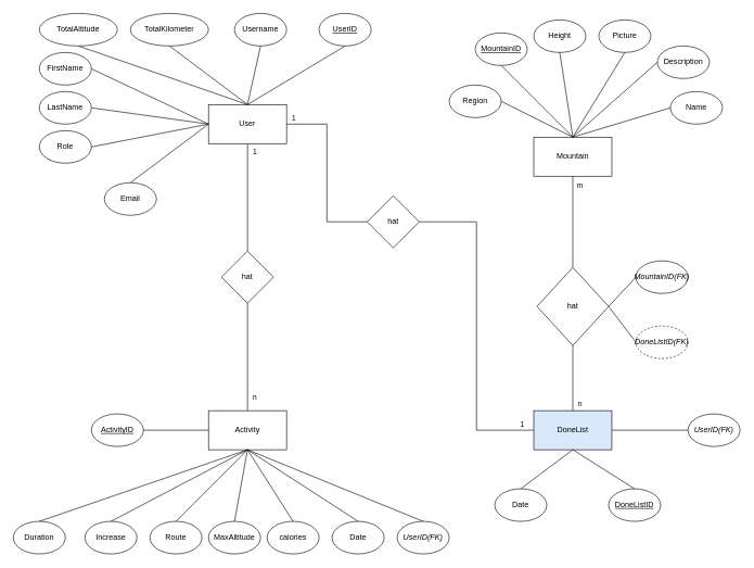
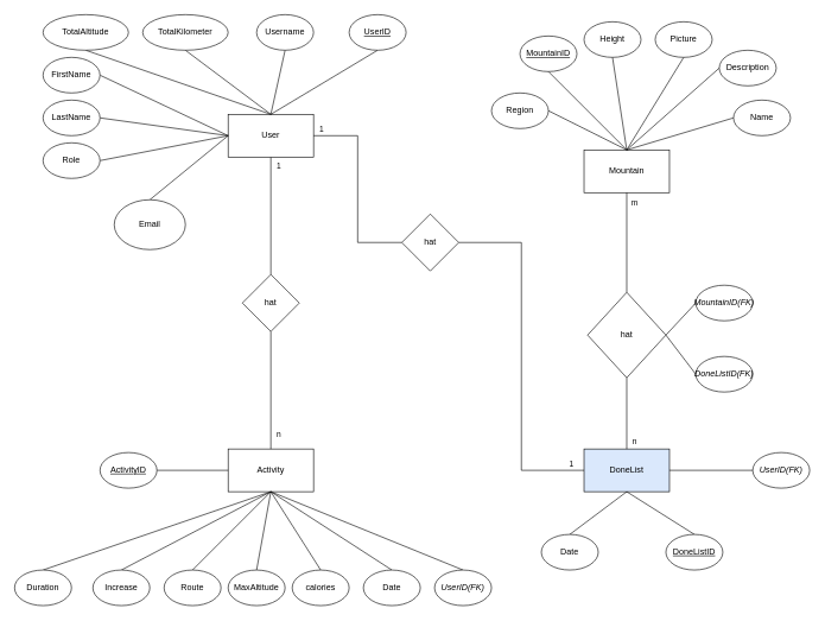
  <mxCell id="0" />
  <mxCell id="1" parent="0" />
  <mxCell id="2" style="edgeStyle=orthogonalEdgeStyle;rounded=0;orthogonalLoop=1;jettySize=auto;html=1;exitX=0.5;exitY=1;exitDx=0;exitDy=0;entryX=0.5;entryY=0;entryDx=0;entryDy=0;endArrow=none;endFill=0;" parent="1" source="4" target="68" edge="1"><mxGeometry relative="1" as="geometry" /></mxCell>
  <mxCell id="3" value="1" style="edgeLabel;html=1;align=center;verticalAlign=middle;resizable=0;points=[];" parent="2" vertex="1" connectable="0"><mxGeometry x="-0.104" y="3" relative="1" as="geometry"><mxPoint x="7" y="-63" as="offset" /></mxGeometry></mxCell>
  <mxCell id="4" value="User" style="rounded=0;whiteSpace=wrap;html=1;" parent="1" vertex="1"><mxGeometry x="320" y="160" width="120" height="60" as="geometry" /></mxCell>
  <mxCell id="5" value="Activity" style="rounded=0;whiteSpace=wrap;html=1;" parent="1" vertex="1"><mxGeometry x="320" y="630" width="120" height="60" as="geometry" /></mxCell>
  <mxCell id="6" value="Mountain" style="rounded=0;whiteSpace=wrap;html=1;" parent="1" vertex="1"><mxGeometry x="820" y="210" width="120" height="60" as="geometry" /></mxCell>
  <mxCell id="7" style="edgeStyle=orthogonalEdgeStyle;rounded=0;orthogonalLoop=1;jettySize=auto;html=1;exitX=0;exitY=0.5;exitDx=0;exitDy=0;entryX=1;entryY=0.5;entryDx=0;entryDy=0;endArrow=none;endFill=0;" parent="1" source="9" target="61" edge="1"><mxGeometry relative="1" as="geometry" /></mxCell>
  <mxCell id="8" value="1" style="edgeLabel;html=1;align=center;verticalAlign=middle;resizable=0;points=[];" parent="7" vertex="1" connectable="0"><mxGeometry x="-0.766" relative="1" as="geometry"><mxPoint x="39" y="-10" as="offset" /></mxGeometry></mxCell>
  <mxCell id="9" value="DoneList" style="rounded=0;whiteSpace=wrap;html=1;fillColor=#dae8fc;" parent="1" vertex="1"><mxGeometry x="820" y="630" width="120" height="60" as="geometry" /></mxCell>
  <mxCell id="10" style="edgeStyle=none;rounded=0;orthogonalLoop=1;jettySize=auto;html=1;exitX=0.5;exitY=1;exitDx=0;exitDy=0;entryX=0.5;entryY=0;entryDx=0;entryDy=0;endArrow=none;endFill=0;" parent="1" source="11" target="4" edge="1"><mxGeometry relative="1" as="geometry" /></mxCell>
  <mxCell id="11" value="Username" style="ellipse;whiteSpace=wrap;html=1;" parent="1" vertex="1"><mxGeometry x="360" y="20" width="80" height="50" as="geometry" /></mxCell>
  <mxCell id="12" style="rounded=0;orthogonalLoop=1;jettySize=auto;html=1;exitX=0.5;exitY=1;exitDx=0;exitDy=0;entryX=0.5;entryY=0;entryDx=0;entryDy=0;endArrow=none;endFill=0;" parent="1" source="13" target="4" edge="1"><mxGeometry relative="1" as="geometry" /></mxCell>
  <mxCell id="13" value="&lt;u&gt;UserID&lt;/u&gt;" style="ellipse;whiteSpace=wrap;html=1;" parent="1" vertex="1"><mxGeometry x="490" y="20" width="80" height="50" as="geometry" /></mxCell>
  <mxCell id="14" style="edgeStyle=none;rounded=0;orthogonalLoop=1;jettySize=auto;html=1;exitX=1;exitY=0.5;exitDx=0;exitDy=0;entryX=0;entryY=0.5;entryDx=0;entryDy=0;endArrow=none;endFill=0;" parent="1" source="15" target="4" edge="1"><mxGeometry relative="1" as="geometry" /></mxCell>
  <mxCell id="15" value="FirstName" style="ellipse;whiteSpace=wrap;html=1;" parent="1" vertex="1"><mxGeometry x="60" y="80" width="80" height="50" as="geometry" /></mxCell>
  <mxCell id="16" style="edgeStyle=none;rounded=0;orthogonalLoop=1;jettySize=auto;html=1;exitX=1;exitY=0.5;exitDx=0;exitDy=0;entryX=0;entryY=0.5;entryDx=0;entryDy=0;endArrow=none;endFill=0;" parent="1" source="17" target="4" edge="1"><mxGeometry relative="1" as="geometry" /></mxCell>
  <mxCell id="17" value="LastName" style="ellipse;whiteSpace=wrap;html=1;" parent="1" vertex="1"><mxGeometry x="60" y="140" width="80" height="50" as="geometry" /></mxCell>
  <mxCell id="18" style="edgeStyle=none;rounded=0;orthogonalLoop=1;jettySize=auto;html=1;exitX=0.5;exitY=1;exitDx=0;exitDy=0;entryX=0.5;entryY=0;entryDx=0;entryDy=0;endArrow=none;endFill=0;" parent="1" source="19" target="4" edge="1"><mxGeometry relative="1" as="geometry" /></mxCell>
  <mxCell id="19" value="TotalKilometer" style="ellipse;whiteSpace=wrap;html=1;" parent="1" vertex="1"><mxGeometry x="200" y="20" width="120" height="50" as="geometry" /></mxCell>
  <mxCell id="20" style="edgeStyle=none;rounded=0;orthogonalLoop=1;jettySize=auto;html=1;exitX=0.5;exitY=0;exitDx=0;exitDy=0;entryX=0;entryY=0.5;entryDx=0;entryDy=0;endArrow=none;endFill=0;" parent="1" source="21" target="4" edge="1"><mxGeometry relative="1" as="geometry" /></mxCell>
- <mxCell id="21" value="Email" style="ellipse;whiteSpace=wrap;html=1;" parent="1" vertex="1"><mxGeometry x="160" y="280" width="80" height="50" as="geometry" /></mxCell>
+ <mxCell id="21" value="Email" style="ellipse;whiteSpace=wrap;html=1;" parent="1" vertex="1"><mxGeometry x="160" y="280" width="100" height="70" as="geometry" /></mxCell>
  <mxCell id="22" style="edgeStyle=none;rounded=0;orthogonalLoop=1;jettySize=auto;html=1;exitX=1;exitY=0.5;exitDx=0;exitDy=0;entryX=0;entryY=0.5;entryDx=0;entryDy=0;endArrow=none;endFill=0;" parent="1" source="23" target="4" edge="1"><mxGeometry relative="1" as="geometry" /></mxCell>
  <mxCell id="23" value="Role" style="ellipse;whiteSpace=wrap;html=1;" parent="1" vertex="1"><mxGeometry x="60" y="200" width="80" height="50" as="geometry" /></mxCell>
  <mxCell id="24" style="edgeStyle=none;rounded=0;orthogonalLoop=1;jettySize=auto;html=1;exitX=0.5;exitY=1;exitDx=0;exitDy=0;entryX=0.5;entryY=0;entryDx=0;entryDy=0;endArrow=none;endFill=0;" parent="1" source="25" target="4" edge="1"><mxGeometry relative="1" as="geometry" /></mxCell>
  <mxCell id="25" value="TotalAltitude" style="ellipse;whiteSpace=wrap;html=1;" parent="1" vertex="1"><mxGeometry x="60" y="20" width="120" height="50" as="geometry" /></mxCell>
  <mxCell id="26" style="edgeStyle=none;rounded=0;orthogonalLoop=1;jettySize=auto;html=1;exitX=0.5;exitY=1;exitDx=0;exitDy=0;entryX=0.5;entryY=0;entryDx=0;entryDy=0;endArrow=none;endFill=0;" parent="1" source="27" target="6" edge="1"><mxGeometry relative="1" as="geometry" /></mxCell>
  <mxCell id="27" value="&lt;u&gt;MountainID&lt;/u&gt;" style="ellipse;whiteSpace=wrap;html=1;" parent="1" vertex="1"><mxGeometry x="730" y="50" width="80" height="50" as="geometry" /></mxCell>
  <mxCell id="28" style="edgeStyle=none;rounded=0;orthogonalLoop=1;jettySize=auto;html=1;exitX=0.5;exitY=1;exitDx=0;exitDy=0;entryX=0.5;entryY=0;entryDx=0;entryDy=0;endArrow=none;endFill=0;" parent="1" source="29" target="6" edge="1"><mxGeometry relative="1" as="geometry" /></mxCell>
  <mxCell id="29" value="Height" style="ellipse;whiteSpace=wrap;html=1;" parent="1" vertex="1"><mxGeometry x="820" y="30" width="80" height="50" as="geometry" /></mxCell>
  <mxCell id="30" style="edgeStyle=none;rounded=0;orthogonalLoop=1;jettySize=auto;html=1;exitX=0.5;exitY=1;exitDx=0;exitDy=0;entryX=0.5;entryY=0;entryDx=0;entryDy=0;endArrow=none;endFill=0;" parent="1" source="31" target="6" edge="1"><mxGeometry relative="1" as="geometry" /></mxCell>
  <mxCell id="31" value="Picture" style="ellipse;whiteSpace=wrap;html=1;" parent="1" vertex="1"><mxGeometry x="920" y="30" width="80" height="50" as="geometry" /></mxCell>
  <mxCell id="32" style="edgeStyle=none;rounded=0;orthogonalLoop=1;jettySize=auto;html=1;exitX=1;exitY=0.5;exitDx=0;exitDy=0;entryX=0.5;entryY=0;entryDx=0;entryDy=0;endArrow=none;endFill=0;" parent="1" source="33" target="6" edge="1"><mxGeometry relative="1" as="geometry" /></mxCell>
  <mxCell id="33" value="Region" style="ellipse;whiteSpace=wrap;html=1;" parent="1" vertex="1"><mxGeometry x="690" y="130" width="80" height="50" as="geometry" /></mxCell>
  <mxCell id="34" style="edgeStyle=none;rounded=0;orthogonalLoop=1;jettySize=auto;html=1;exitX=0;exitY=0.5;exitDx=0;exitDy=0;entryX=0.5;entryY=0;entryDx=0;entryDy=0;endArrow=none;endFill=0;" parent="1" source="35" target="6" edge="1"><mxGeometry relative="1" as="geometry" /></mxCell>
  <mxCell id="35" value="Description" style="ellipse;whiteSpace=wrap;html=1;" parent="1" vertex="1"><mxGeometry x="1010" y="70" width="80" height="50" as="geometry" /></mxCell>
  <mxCell id="36" style="edgeStyle=none;rounded=0;orthogonalLoop=1;jettySize=auto;html=1;exitX=0.5;exitY=0;exitDx=0;exitDy=0;entryX=0.5;entryY=1;entryDx=0;entryDy=0;endArrow=none;endFill=0;" parent="1" source="37" target="9" edge="1"><mxGeometry relative="1" as="geometry" /></mxCell>
  <mxCell id="37" value="&lt;u&gt;DoneListID&lt;/u&gt;" style="ellipse;whiteSpace=wrap;html=1;" parent="1" vertex="1"><mxGeometry x="935" y="750" width="80" height="50" as="geometry" /></mxCell>
  <mxCell id="38" style="edgeStyle=none;rounded=0;orthogonalLoop=1;jettySize=auto;html=1;exitX=0.5;exitY=0;exitDx=0;exitDy=0;entryX=0.5;entryY=1;entryDx=0;entryDy=0;endArrow=none;endFill=0;" parent="1" source="39" target="9" edge="1"><mxGeometry relative="1" as="geometry" /></mxCell>
  <mxCell id="39" value="Date" style="ellipse;whiteSpace=wrap;html=1;" parent="1" vertex="1"><mxGeometry x="760" y="750" width="80" height="50" as="geometry" /></mxCell>
  <mxCell id="40" style="edgeStyle=none;rounded=0;orthogonalLoop=1;jettySize=auto;html=1;exitX=1;exitY=0.5;exitDx=0;exitDy=0;entryX=0;entryY=0.5;entryDx=0;entryDy=0;endArrow=none;endFill=0;" parent="1" source="41" target="5" edge="1"><mxGeometry relative="1" as="geometry" /></mxCell>
  <mxCell id="41" value="&lt;u&gt;ActivityID&lt;/u&gt;" style="ellipse;whiteSpace=wrap;html=1;" parent="1" vertex="1"><mxGeometry x="140" y="635" width="80" height="50" as="geometry" /></mxCell>
  <mxCell id="42" style="edgeStyle=none;rounded=0;orthogonalLoop=1;jettySize=auto;html=1;exitX=0.5;exitY=0;exitDx=0;exitDy=0;entryX=0.5;entryY=1;entryDx=0;entryDy=0;endArrow=none;endFill=0;" parent="1" source="43" target="5" edge="1"><mxGeometry relative="1" as="geometry" /></mxCell>
  <mxCell id="43" value="MaxAltitude" style="ellipse;whiteSpace=wrap;html=1;" parent="1" vertex="1"><mxGeometry x="320" y="800" width="80" height="50" as="geometry" /></mxCell>
  <mxCell id="44" style="edgeStyle=none;rounded=0;orthogonalLoop=1;jettySize=auto;html=1;exitX=0.5;exitY=0;exitDx=0;exitDy=0;entryX=0.5;entryY=1;entryDx=0;entryDy=0;endArrow=none;endFill=0;" parent="1" source="45" target="5" edge="1"><mxGeometry relative="1" as="geometry" /></mxCell>
  <mxCell id="45" value="Increase" style="ellipse;whiteSpace=wrap;html=1;" parent="1" vertex="1"><mxGeometry x="130" y="800" width="80" height="50" as="geometry" /></mxCell>
  <mxCell id="46" style="edgeStyle=none;rounded=0;orthogonalLoop=1;jettySize=auto;html=1;exitX=0.5;exitY=0;exitDx=0;exitDy=0;entryX=0.5;entryY=1;entryDx=0;entryDy=0;endArrow=none;endFill=0;" parent="1" source="47" target="5" edge="1"><mxGeometry relative="1" as="geometry" /></mxCell>
  <mxCell id="47" value="Duration" style="ellipse;whiteSpace=wrap;html=1;" parent="1" vertex="1"><mxGeometry x="20" y="800" width="80" height="50" as="geometry" /></mxCell>
  <mxCell id="48" style="edgeStyle=none;rounded=0;orthogonalLoop=1;jettySize=auto;html=1;exitX=0.5;exitY=0;exitDx=0;exitDy=0;entryX=0.5;entryY=1;entryDx=0;entryDy=0;endArrow=none;endFill=0;" parent="1" source="49" target="5" edge="1"><mxGeometry relative="1" as="geometry" /></mxCell>
  <mxCell id="49" value="calories" style="ellipse;whiteSpace=wrap;html=1;" parent="1" vertex="1"><mxGeometry x="410" y="800" width="80" height="50" as="geometry" /></mxCell>
  <mxCell id="50" style="edgeStyle=none;rounded=0;orthogonalLoop=1;jettySize=auto;html=1;exitX=0.5;exitY=1;exitDx=0;exitDy=0;entryX=0.5;entryY=0;entryDx=0;entryDy=0;endArrow=none;endFill=0;" parent="1" source="54" target="9" edge="1"><mxGeometry relative="1" as="geometry" /></mxCell>
  <mxCell id="51" value="n" style="edgeLabel;html=1;align=center;verticalAlign=middle;resizable=0;points=[];" parent="50" vertex="1" connectable="0"><mxGeometry x="0.667" y="2" relative="1" as="geometry"><mxPoint x="8" y="6" as="offset" /></mxGeometry></mxCell>
  <mxCell id="52" style="edgeStyle=none;rounded=0;orthogonalLoop=1;jettySize=auto;html=1;exitX=0.5;exitY=0;exitDx=0;exitDy=0;entryX=0.5;entryY=1;entryDx=0;entryDy=0;endArrow=none;endFill=0;" parent="1" source="54" target="6" edge="1"><mxGeometry relative="1" as="geometry" /></mxCell>
  <mxCell id="53" value="m" style="edgeLabel;html=1;align=center;verticalAlign=middle;resizable=0;points=[];" parent="52" vertex="1" connectable="0"><mxGeometry x="0.394" y="1" relative="1" as="geometry"><mxPoint x="11" y="-28" as="offset" /></mxGeometry></mxCell>
  <mxCell id="54" value="hat" style="rhombus;whiteSpace=wrap;html=1;" parent="1" vertex="1"><mxGeometry x="825" y="410" width="110" height="120" as="geometry" /></mxCell>
  <mxCell id="55" style="edgeStyle=none;rounded=0;orthogonalLoop=1;jettySize=auto;html=1;exitX=0;exitY=0.5;exitDx=0;exitDy=0;entryX=1;entryY=0.5;entryDx=0;entryDy=0;endArrow=none;endFill=0;" parent="1" source="56" target="54" edge="1"><mxGeometry relative="1" as="geometry" /></mxCell>
  <mxCell id="56" value="&lt;i&gt;MountainID(FK)&lt;/i&gt;" style="ellipse;whiteSpace=wrap;html=1;" parent="1" vertex="1"><mxGeometry x="977" y="400" width="80" height="50" as="geometry" /></mxCell>
  <mxCell id="57" style="edgeStyle=none;rounded=0;orthogonalLoop=1;jettySize=auto;html=1;exitX=0;exitY=0.5;exitDx=0;exitDy=0;entryX=1;entryY=0.5;entryDx=0;entryDy=0;endArrow=none;endFill=0;" parent="1" source="58" target="54" edge="1"><mxGeometry relative="1" as="geometry" /></mxCell>
- <mxCell id="58" value="&lt;i&gt;DoneListID(FK)&lt;/i&gt;" style="ellipse;whiteSpace=wrap;html=1;dashed=1;" parent="1" vertex="1"><mxGeometry x="977" y="500" width="80" height="50" as="geometry" /></mxCell>
+ <mxCell id="58" value="&lt;i&gt;DoneListID(FK)&lt;/i&gt;" style="ellipse;whiteSpace=wrap;html=1;" parent="1" vertex="1"><mxGeometry x="977" y="500" width="80" height="50" as="geometry" /></mxCell>
  <mxCell id="59" style="edgeStyle=orthogonalEdgeStyle;rounded=0;orthogonalLoop=1;jettySize=auto;html=1;exitX=0;exitY=0.5;exitDx=0;exitDy=0;entryX=1;entryY=0.5;entryDx=0;entryDy=0;endArrow=none;endFill=0;" parent="1" source="61" target="4" edge="1"><mxGeometry relative="1" as="geometry" /></mxCell>
  <mxCell id="60" value="1" style="edgeLabel;html=1;align=center;verticalAlign=middle;resizable=0;points=[];" parent="59" vertex="1" connectable="0"><mxGeometry x="0.4" relative="1" as="geometry"><mxPoint x="-52" y="-30" as="offset" /></mxGeometry></mxCell>
  <mxCell id="61" value="hat" style="rhombus;whiteSpace=wrap;html=1;" parent="1" vertex="1"><mxGeometry x="564" y="300" width="80" height="80" as="geometry" /></mxCell>
  <mxCell id="62" style="edgeStyle=orthogonalEdgeStyle;rounded=0;orthogonalLoop=1;jettySize=auto;html=1;exitX=0;exitY=0.5;exitDx=0;exitDy=0;entryX=1;entryY=0.5;entryDx=0;entryDy=0;endArrow=none;endFill=0;" parent="1" source="63" target="9" edge="1"><mxGeometry relative="1" as="geometry" /></mxCell>
  <mxCell id="63" value="&lt;i&gt;UserID(FK)&lt;/i&gt;" style="ellipse;whiteSpace=wrap;html=1;" parent="1" vertex="1"><mxGeometry x="1057" y="635" width="80" height="50" as="geometry" /></mxCell>
  <mxCell id="64" style="rounded=0;orthogonalLoop=1;jettySize=auto;html=1;exitX=0.5;exitY=0;exitDx=0;exitDy=0;entryX=0.5;entryY=1;entryDx=0;entryDy=0;endArrow=none;endFill=0;" parent="1" source="65" target="5" edge="1"><mxGeometry relative="1" as="geometry" /></mxCell>
  <mxCell id="65" value="Date" style="ellipse;whiteSpace=wrap;html=1;" parent="1" vertex="1"><mxGeometry x="510" y="800" width="80" height="50" as="geometry" /></mxCell>
  <mxCell id="66" style="edgeStyle=orthogonalEdgeStyle;rounded=0;orthogonalLoop=1;jettySize=auto;html=1;exitX=0.5;exitY=1;exitDx=0;exitDy=0;entryX=0.5;entryY=0;entryDx=0;entryDy=0;endArrow=none;endFill=0;" parent="1" source="68" target="5" edge="1"><mxGeometry relative="1" as="geometry" /></mxCell>
  <mxCell id="67" value="n" style="edgeLabel;html=1;align=center;verticalAlign=middle;resizable=0;points=[];" parent="66" vertex="1" connectable="0"><mxGeometry x="0.627" y="-2" relative="1" as="geometry"><mxPoint x="12" y="10" as="offset" /></mxGeometry></mxCell>
  <mxCell id="68" value="hat" style="rhombus;whiteSpace=wrap;html=1;" parent="1" vertex="1"><mxGeometry x="340" y="385" width="80" height="80" as="geometry" /></mxCell>
  <mxCell id="69" style="rounded=0;orthogonalLoop=1;jettySize=auto;html=1;exitX=0.5;exitY=0;exitDx=0;exitDy=0;entryX=0.5;entryY=1;entryDx=0;entryDy=0;endArrow=none;endFill=0;" edge="1" parent="1" source="70" target="5"><mxGeometry relative="1" as="geometry" /></mxCell>
  <mxCell id="70" value="Route" style="ellipse;whiteSpace=wrap;html=1;" vertex="1" parent="1"><mxGeometry x="230" y="800" width="80" height="50" as="geometry" /></mxCell>
  <mxCell id="71" style="rounded=0;orthogonalLoop=1;jettySize=auto;html=1;exitX=0;exitY=0.5;exitDx=0;exitDy=0;entryX=0.5;entryY=0;entryDx=0;entryDy=0;endArrow=none;endFill=0;" edge="1" parent="1" source="72" target="6"><mxGeometry relative="1" as="geometry" /></mxCell>
  <mxCell id="72" value="Name" style="ellipse;whiteSpace=wrap;html=1;" vertex="1" parent="1"><mxGeometry x="1030" y="140" width="80" height="50" as="geometry" /></mxCell>
  <mxCell id="73" style="rounded=0;orthogonalLoop=1;jettySize=auto;html=1;exitX=0.5;exitY=0;exitDx=0;exitDy=0;entryX=0.5;entryY=1;entryDx=0;entryDy=0;endArrow=none;endFill=0;" edge="1" parent="1" source="74" target="5"><mxGeometry relative="1" as="geometry" /></mxCell>
  <mxCell id="74" value="&lt;i&gt;UserID(FK)&lt;/i&gt;" style="ellipse;whiteSpace=wrap;html=1;" vertex="1" parent="1"><mxGeometry x="610" y="800" width="80" height="50" as="geometry" /></mxCell>
